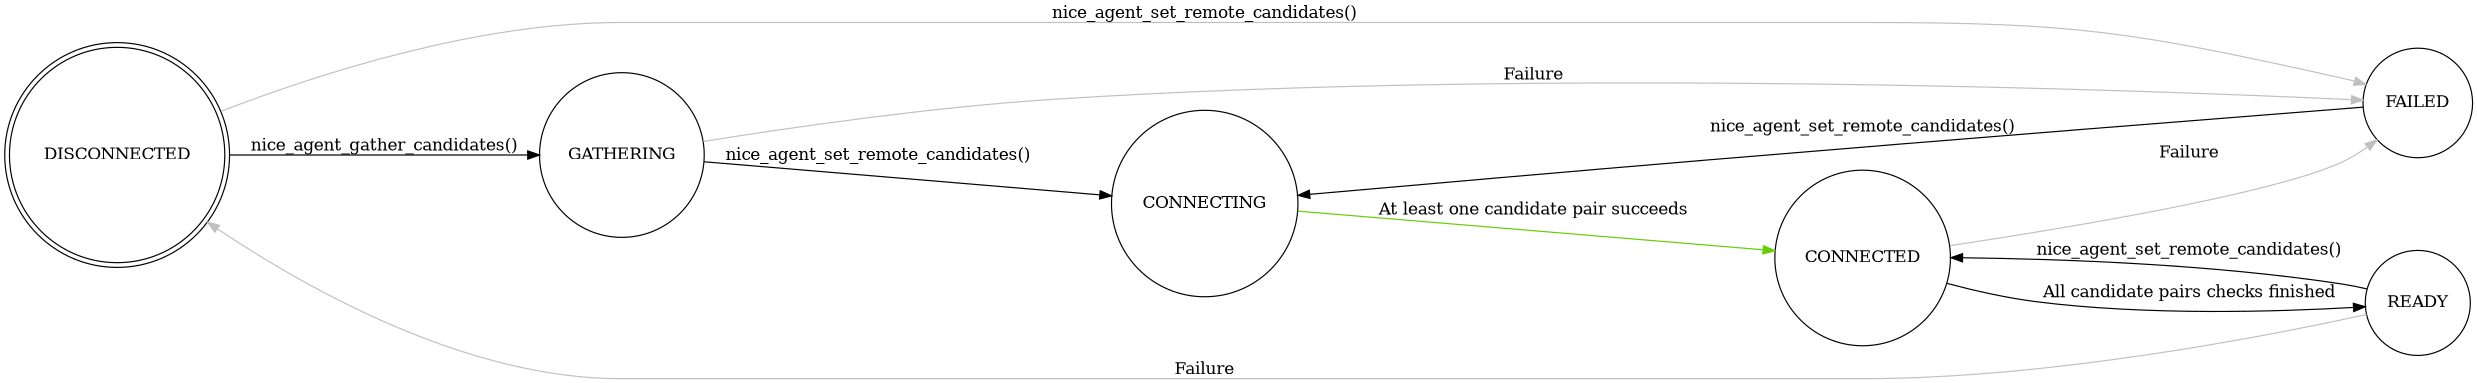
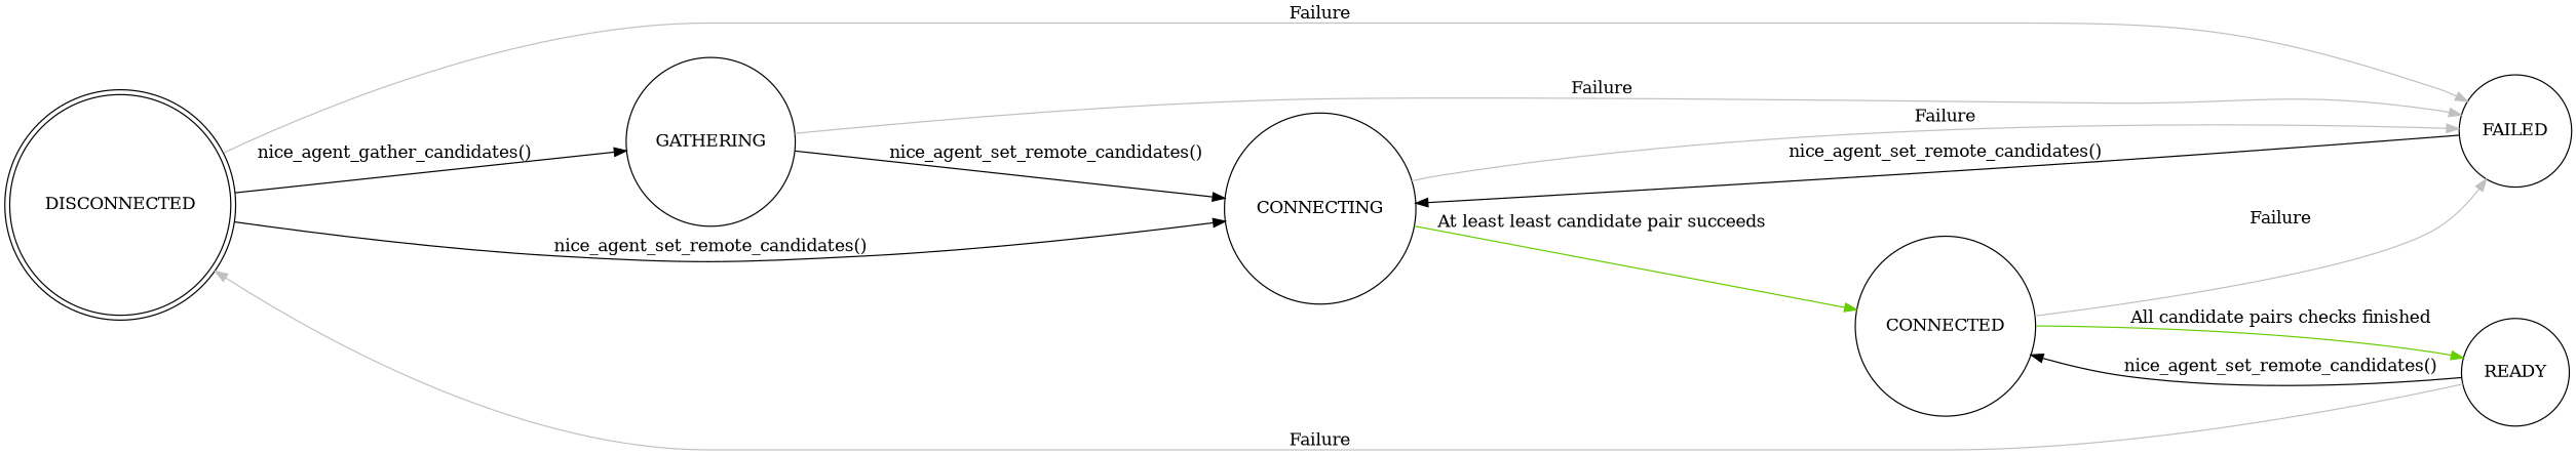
  digraph {
    rankdir=LR
    node [shape=circle]
    edge [color=gray]
    DISCONNECTED [shape=doublecircle]
    GATHERING
    CONNECTING
    FAILED
    CONNECTED
    READY
    DISCONNECTED -> GATHERING [color=black label="nice_agent_gather_candidates()"]
-   DISCONNECTED -> FAILED [label="nice_agent_set_remote_candidates()"]
+   DISCONNECTED -> CONNECTING [label="nice_agent_set_remote_candidates()" color=""]
+   DISCONNECTED -> FAILED [label=Failure]
    GATHERING -> CONNECTING [color=black label="nice_agent_set_remote_candidates()"]
    GATHERING -> FAILED [label=Failure]
-   CONNECTING -> CONNECTED [color=chartreuse3 label="At least one candidate pair succeeds"]
+   CONNECTING -> FAILED [label=Failure]
+   CONNECTING -> CONNECTED [color=chartreuse3 label="At least least candidate pair succeeds"]
    FAILED -> CONNECTING [label="nice_agent_set_remote_candidates()" color=""]
    CONNECTED -> FAILED [label=Failure]
-   CONNECTED -> READY [color=black label="All candidate pairs checks finished"]
+   CONNECTED -> READY [color=chartreuse3 label="All candidate pairs checks finished"]
    READY -> DISCONNECTED [label=Failure]
    READY -> CONNECTED [label="nice_agent_set_remote_candidates()" color=""]
  }
